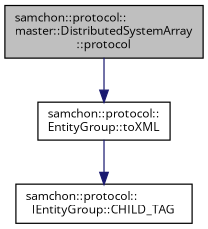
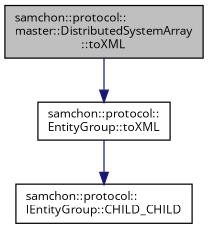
  digraph {
    fontname="Open Sans"
    rankdir=TB
    node [color=black fillcolor=white fontname="Open Sans" fontsize=10 shape=record style=filled]
    edge [color=midnightblue fontname="Open Sans" fontsize=10 labelfontname=Helvetica labelfontsize=10 style=solid]
-   n1 [fillcolor=grey75 fontcolor=black height=0.2 label="samchon::protocol::\lmaster::DistributedSystemArray\l::protocol" width=0.4]
+   n1 [fillcolor=grey75 fontcolor=black height=0.2 label="samchon::protocol::\lmaster::DistributedSystemArray\l::toXML" width=0.4]
    n2 [height=0.2 label="samchon::protocol::\lEntityGroup::toXML" width=0.4]
-   n3 [height=0.2 label="samchon::protocol::\lIEntityGroup::CHILD_TAG" width=0.4]
+   n3 [height=0.2 label="samchon::protocol::\lIEntityGroup::CHILD_CHILD" width=0.4]
    n1 -> n2
    n2 -> n3
  }
